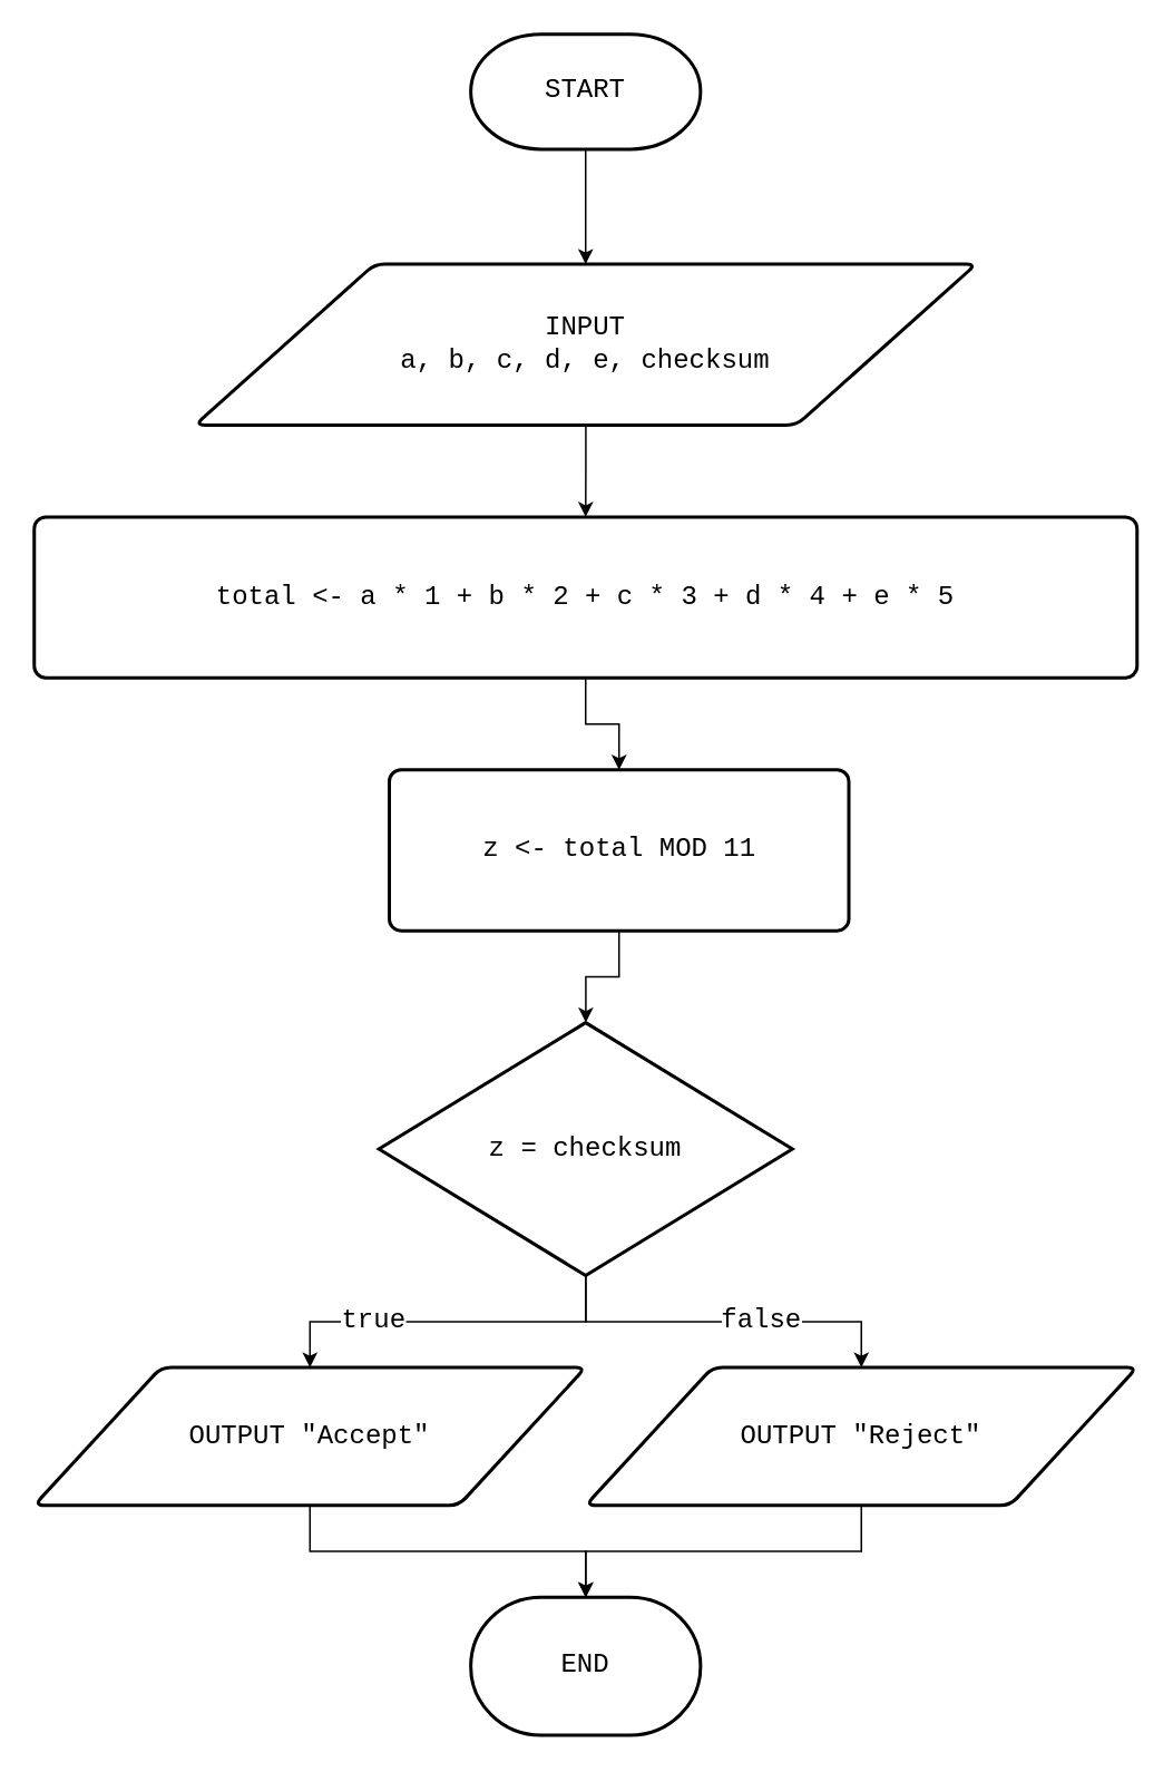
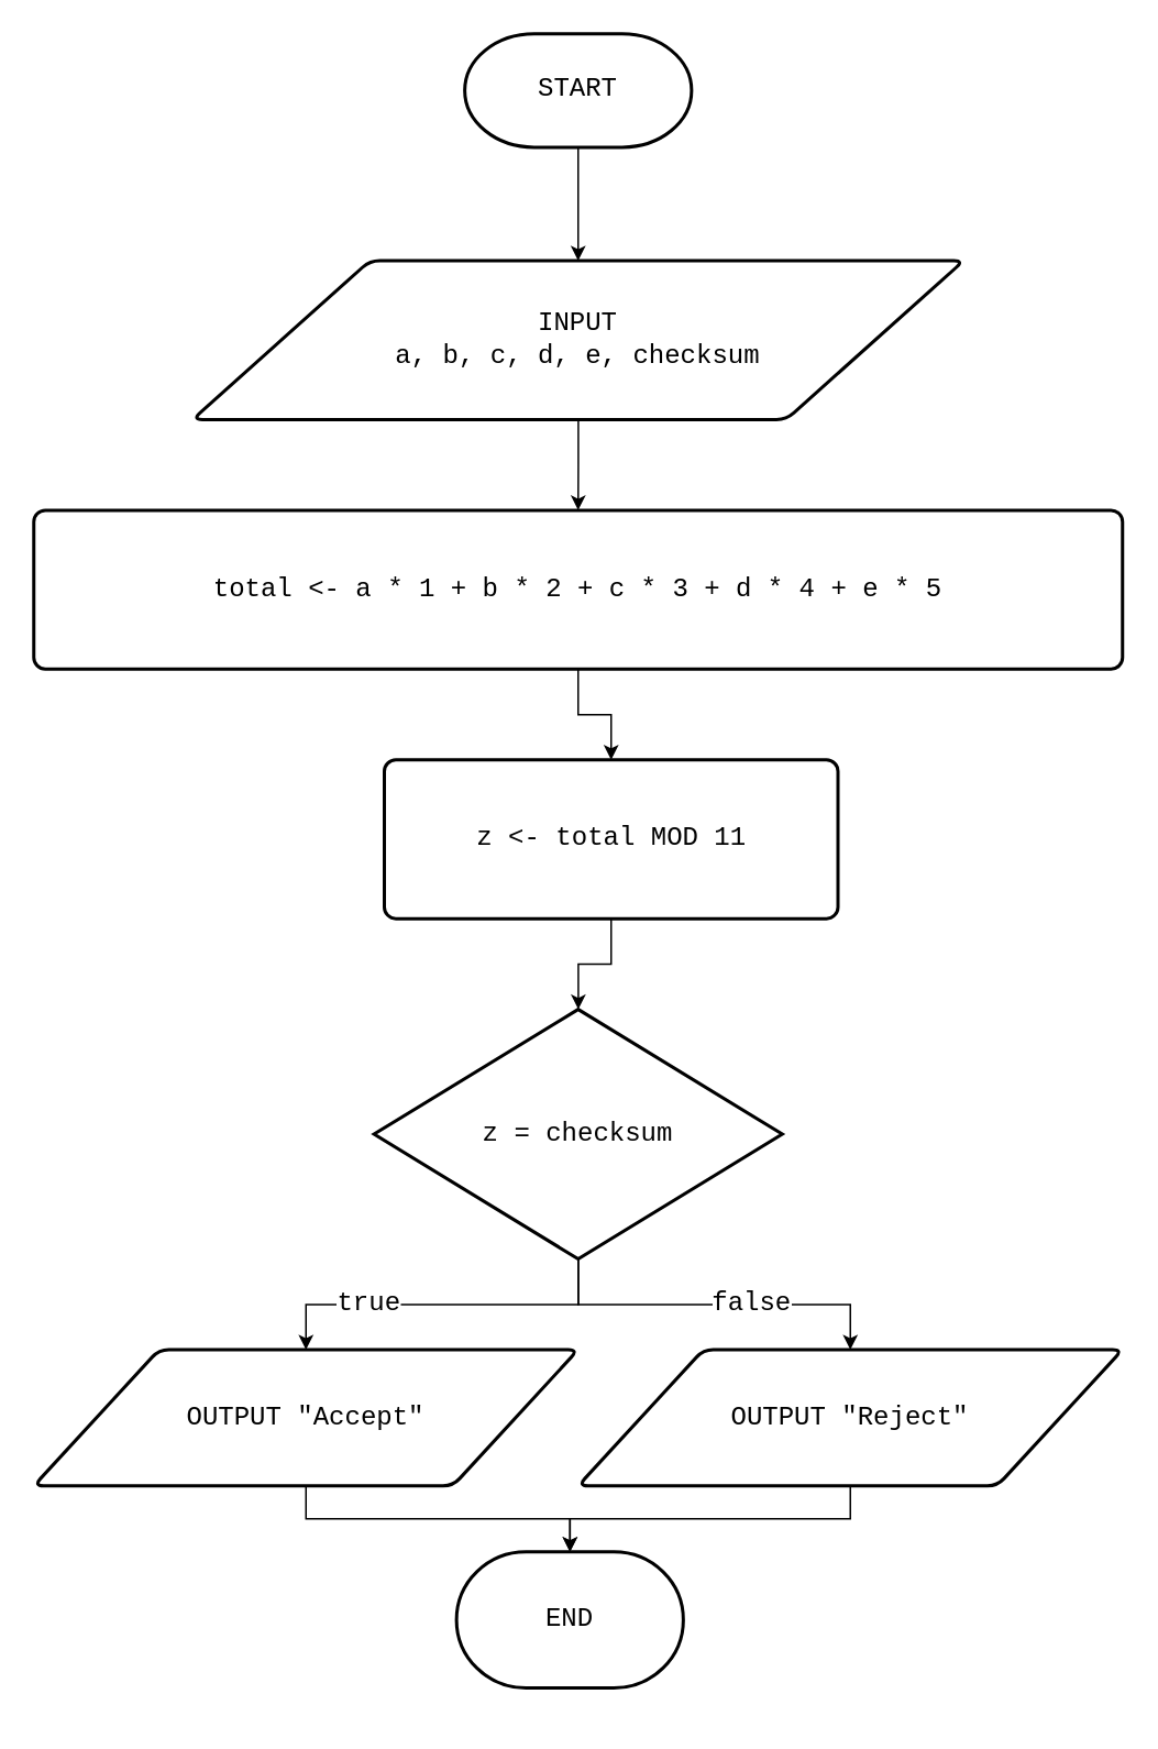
  <mxCell id="0" />
  <mxCell id="1" parent="0" />
  <mxCell id="2" value="" style="group" vertex="1" connectable="0" parent="1"><mxGeometry x="20" y="20" width="660" height="1017.5" as="geometry" /></mxCell>
  <mxCell id="3" value="&lt;span style=&quot;font-size: 16px;&quot;&gt;&lt;font style=&quot;font-size: 16px;&quot;&gt;START&lt;/font&gt;&lt;/span&gt;" style="strokeWidth=2;html=1;shape=mxgraph.flowchart.terminator;whiteSpace=wrap;fontSize=16;fontStyle=0;fontFamily=Courier New;" parent="2" vertex="1"><mxGeometry x="261.25" width="137.5" height="68.75" as="geometry" /></mxCell>
  <mxCell id="4" value="total &amp;lt;- a * 1 + b * 2 + c * 3 + d * 4 + e * 5" style="rounded=1;whiteSpace=wrap;html=1;absoluteArcSize=1;arcSize=14;strokeWidth=2;fontSize=16;fontStyle=0;fontFamily=Courier New;" parent="2" vertex="1"><mxGeometry y="288.75" width="660" height="96.25" as="geometry" /></mxCell>
  <mxCell id="5" value="" style="edgeStyle=orthogonalEdgeStyle;rounded=0;orthogonalLoop=1;jettySize=auto;html=1;fontFamily=Courier New;fontSize=16;" parent="2" source="6" target="4" edge="1"><mxGeometry relative="1" as="geometry" /></mxCell>
  <mxCell id="6" value="INPUT&lt;br style=&quot;font-size: 16px&quot;&gt;a, b, c, d, e, checksum" style="shape=parallelogram;html=1;strokeWidth=2;perimeter=parallelogramPerimeter;whiteSpace=wrap;rounded=1;arcSize=12;size=0.23;fontFamily=Courier New;fontSize=16;" parent="2" vertex="1"><mxGeometry x="96.25" y="137.5" width="467.5" height="96.25" as="geometry" /></mxCell>
  <mxCell id="7" value="" style="edgeStyle=orthogonalEdgeStyle;rounded=0;orthogonalLoop=1;jettySize=auto;html=1;fontSize=16;fontStyle=0;fontFamily=Courier New;" parent="2" source="3" target="6" edge="1"><mxGeometry relative="1" as="geometry"><mxPoint x="330.0" y="123.75" as="targetPoint" /></mxGeometry></mxCell>
  <mxCell id="8" value="z &amp;lt;- total MOD 11" style="rounded=1;whiteSpace=wrap;html=1;absoluteArcSize=1;arcSize=14;strokeWidth=2;fontFamily=Courier New;fontSize=16;" parent="2" vertex="1"><mxGeometry x="212.5" y="440" width="275" height="96.25" as="geometry" /></mxCell>
  <mxCell id="9" value="" style="edgeStyle=orthogonalEdgeStyle;rounded=0;orthogonalLoop=1;jettySize=auto;html=1;fontFamily=Courier New;fontSize=16;" parent="2" source="4" target="8" edge="1"><mxGeometry relative="1" as="geometry" /></mxCell>
  <mxCell id="10" value="z = checksum" style="strokeWidth=2;html=1;shape=mxgraph.flowchart.decision;whiteSpace=wrap;fontFamily=Courier New;fontSize=16;" parent="2" vertex="1"><mxGeometry x="206.25" y="591.25" width="247.5" height="151.25" as="geometry" /></mxCell>
  <mxCell id="11" value="" style="edgeStyle=orthogonalEdgeStyle;rounded=0;orthogonalLoop=1;jettySize=auto;html=1;fontFamily=Courier New;fontSize=16;" parent="2" source="8" target="10" edge="1"><mxGeometry relative="1" as="geometry" /></mxCell>
  <mxCell id="12" value="OUTPUT &quot;Accept&quot;" style="shape=parallelogram;html=1;strokeWidth=2;perimeter=parallelogramPerimeter;whiteSpace=wrap;rounded=1;arcSize=12;size=0.23;fontFamily=Courier New;fontSize=16;" parent="2" vertex="1"><mxGeometry y="797.5" width="330" height="82.5" as="geometry" /></mxCell>
  <mxCell id="13" value="" style="edgeStyle=orthogonalEdgeStyle;rounded=0;orthogonalLoop=1;jettySize=auto;html=1;fontFamily=Courier New;fontSize=16;" parent="2" source="10" target="12" edge="1"><mxGeometry relative="1" as="geometry" /></mxCell>
  <mxCell id="14" value="true" style="text;html=1;align=center;verticalAlign=middle;resizable=0;points=[];labelBackgroundColor=#ffffff;fontSize=16;fontFamily=Courier New;" parent="13" vertex="1" connectable="0"><mxGeometry x="0.412" y="-1" relative="1" as="geometry"><mxPoint as="offset" /></mxGeometry></mxCell>
- <mxCell id="15" value="END" style="strokeWidth=2;html=1;shape=mxgraph.flowchart.terminator;whiteSpace=wrap;fontFamily=Courier New;fontSize=16;" parent="2" vertex="1"><mxGeometry x="261.25" y="935" width="137.5" height="82.5" as="geometry" /></mxCell>
+ <mxCell id="15" value="END" style="strokeWidth=2;html=1;shape=mxgraph.flowchart.terminator;whiteSpace=wrap;fontFamily=Courier New;fontSize=16;" parent="2" vertex="1"><mxGeometry x="256.25" y="920" width="137.5" height="82.5" as="geometry" /></mxCell>
  <mxCell id="16" value="" style="edgeStyle=orthogonalEdgeStyle;rounded=0;orthogonalLoop=1;jettySize=auto;html=1;fontFamily=Courier New;fontSize=16;" parent="2" source="12" target="15" edge="1"><mxGeometry relative="1" as="geometry" /></mxCell>
  <mxCell id="17" style="edgeStyle=orthogonalEdgeStyle;rounded=0;orthogonalLoop=1;jettySize=auto;html=1;entryX=0.5;entryY=0;entryDx=0;entryDy=0;entryPerimeter=0;fontFamily=Courier New;fontSize=16;" parent="2" source="18" target="15" edge="1"><mxGeometry relative="1" as="geometry" /></mxCell>
  <mxCell id="18" value="OUTPUT &quot;Reject&quot;" style="shape=parallelogram;html=1;strokeWidth=2;perimeter=parallelogramPerimeter;whiteSpace=wrap;rounded=1;arcSize=12;size=0.23;fontFamily=Courier New;fontSize=16;" parent="2" vertex="1"><mxGeometry x="330" y="797.5" width="330" height="82.5" as="geometry" /></mxCell>
  <mxCell id="19" style="edgeStyle=orthogonalEdgeStyle;rounded=0;orthogonalLoop=1;jettySize=auto;html=1;entryX=0.5;entryY=0;entryDx=0;entryDy=0;fontFamily=Courier New;fontSize=16;" parent="2" source="10" target="18" edge="1"><mxGeometry relative="1" as="geometry" /></mxCell>
  <mxCell id="20" value="false" style="text;html=1;align=center;verticalAlign=middle;resizable=0;points=[];labelBackgroundColor=#ffffff;fontSize=16;fontFamily=Courier New;" parent="19" vertex="1" connectable="0"><mxGeometry x="0.2" y="1" relative="1" as="geometry"><mxPoint as="offset" /></mxGeometry></mxCell>
